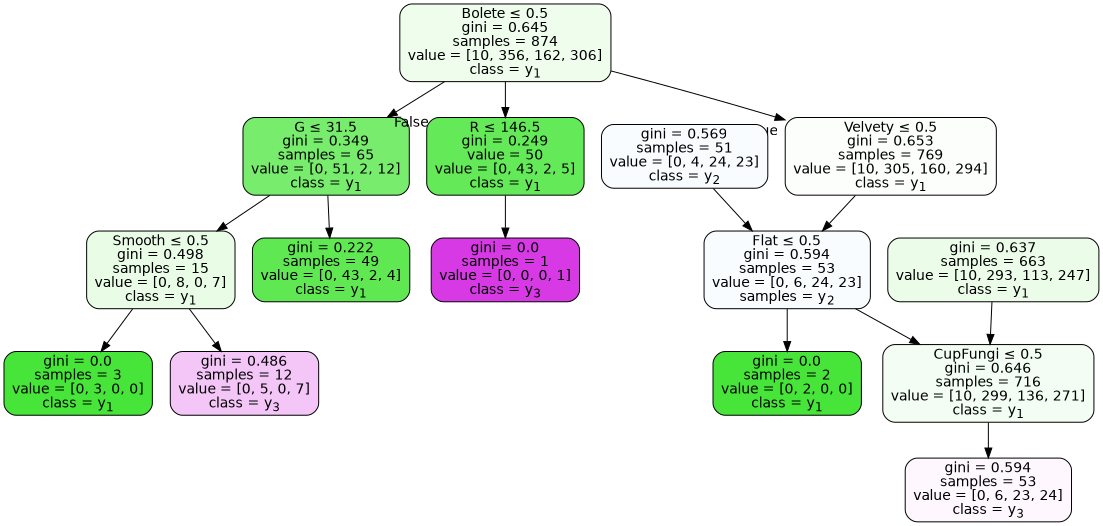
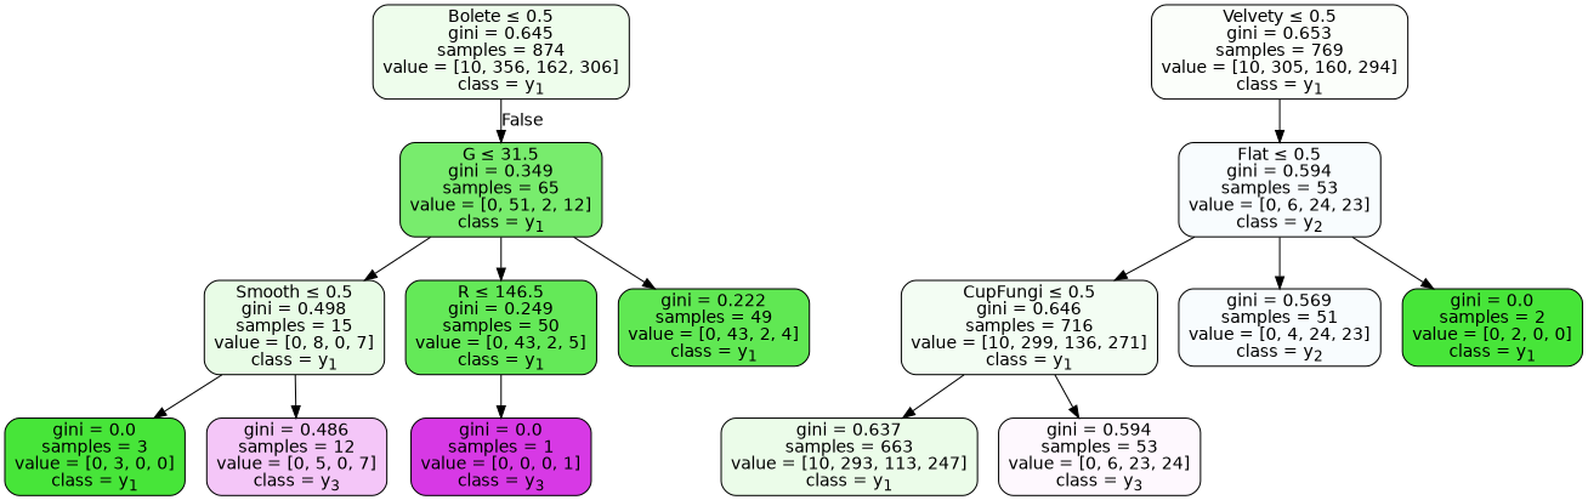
  digraph {
    node [color=black fillcolor="#f8fcfe" fontname=helvetica shape=box style="filled, rounded"]
    edge [fontname=helvetica]
    n1 [fillcolor="#eefdec" label=<Bolete &le; 0.5<br/>gini = 0.645<br/>samples = 874<br/>value = [10, 356, 162, 306]<br/>class = y<SUB>1</SUB>>]
    n2 [fillcolor="#fbfefa" label=<Velvety &le; 0.5<br/>gini = 0.653<br/>samples = 769<br/>value = [10, 305, 160, 294]<br/>class = y<SUB>1</SUB>>]
    n3 [fillcolor="#78ec6d" label=<G &le; 31.5<br/>gini = 0.349<br/>samples = 65<br/>value = [0, 51, 2, 12]<br/>class = y<SUB>1</SUB>>]
-   n4 [label=<Flat &le; 0.5<br/>gini = 0.594<br/>samples = 53<br/>value = [0, 6, 24, 23]<br/>samples = y<SUB>2</SUB>>]
+   n4 [label=<Flat &le; 0.5<br/>gini = 0.594<br/>samples = 53<br/>value = [0, 6, 24, 23]<br/>class = y<SUB>2</SUB>>]
    n5 [fillcolor="#e8fce6" label=<Smooth &le; 0.5<br/>gini = 0.498<br/>samples = 15<br/>value = [0, 8, 0, 7]<br/>class = y<SUB>1</SUB>>]
-   n6 [fillcolor="#64e958" label=<R &le; 146.5<br/>gini = 0.249<br/>value = 50<br/>value = [0, 43, 2, 5]<br/>class = y<SUB>1</SUB>>]
+   n6 [fillcolor="#64e958" label=<R &le; 146.5<br/>gini = 0.249<br/>samples = 50<br/>value = [0, 43, 2, 5]<br/>class = y<SUB>1</SUB>>]
    n7 [fillcolor="#60e853" label=<gini = 0.222<br/>samples = 49<br/>value = [0, 43, 2, 4]<br/>class = y<SUB>1</SUB>>]
    n8 [fillcolor="#f3fdf3" label=<CupFungi &le; 0.5<br/>gini = 0.646<br/>samples = 716<br/>value = [10, 299, 136, 271]<br/>class = y<SUB>1</SUB>>]
    n9 [fillcolor="#ebfce9" label=<gini = 0.637<br/>samples = 663<br/>value = [10, 293, 113, 247]<br/>class = y<SUB>1</SUB>>]
    n10 [fillcolor="#fef8fe" label=<gini = 0.594<br/>samples = 53<br/>value = [0, 6, 23, 24]<br/>class = y<SUB>3</SUB>>]
    n11 [label=<gini = 0.569<br/>samples = 51<br/>value = [0, 4, 24, 23]<br/>class = y<SUB>2</SUB>>]
    n12 [fillcolor="#47e539" label=<gini = 0.0<br/>samples = 2<br/>value = [0, 2, 0, 0]<br/>class = y<SUB>1</SUB>>]
    n13 [fillcolor="#47e539" label=<gini = 0.0<br/>samples = 3<br/>value = [0, 3, 0, 0]<br/>class = y<SUB>1</SUB>>]
    n14 [fillcolor="#f4c6f8" label=<gini = 0.486<br/>samples = 12<br/>value = [0, 5, 0, 7]<br/>class = y<SUB>3</SUB>>]
    n15 [fillcolor="#d739e5" label=<gini = 0.0<br/>samples = 1<br/>value = [0, 0, 0, 1]<br/>class = y<SUB>3</SUB>>]
-   n1 -> n2 [headlabel=True labelangle=45 labeldistance=2.5]
    n1 -> n3 [headlabel=False labelangle=-45 labeldistance=2.5]
    n2 -> n4
    n3 -> n5
-   n1 -> n6
+   n3 -> n6
    n3 -> n7
    n4 -> n8
-   n11 -> n4
+   n4 -> n11
    n4 -> n12
    n5 -> n13
    n5 -> n14
    n6 -> n15
-   n9 -> n8
+   n8 -> n9
    n8 -> n10
  }
